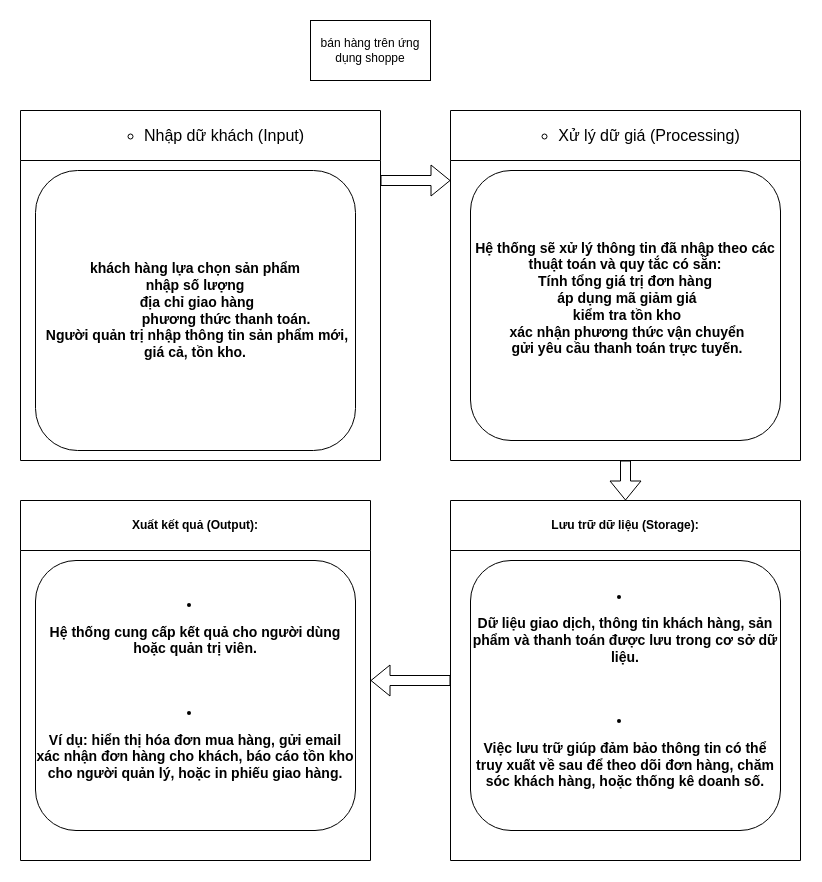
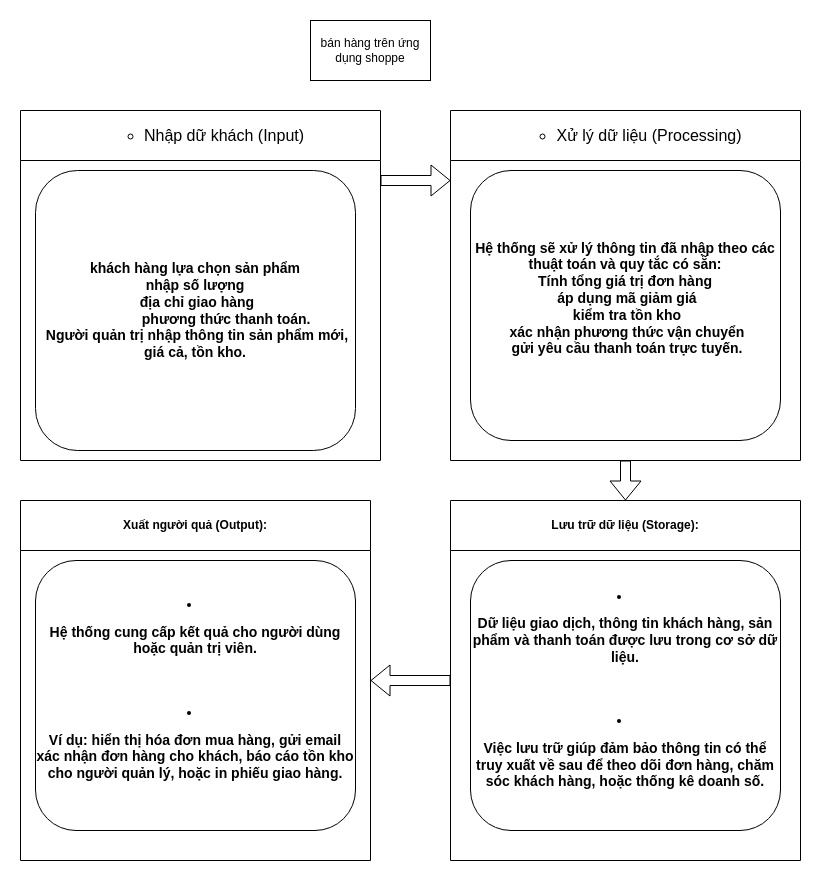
  <mxCell id="0" />
  <mxCell id="1" parent="0" />
  <mxCell id="2" value="&lt;ul style=&quot;box-sizing: border-box; margin: 0px; padding: 0px 0px 0px 2rem; list-style: circle; font-family: Arial, sans-serif; font-size: 16px; font-weight: 400; text-align: left; white-space: pre; background-color: rgb(255, 255, 255); padding-inline-start: 48px;&quot;&gt;&lt;li style=&quot;box-sizing: border-box; margin: 0px; padding: 0px; background-color: transparent; font-size: 12pt; font-variant-numeric: normal; font-variant-east-asian: normal; font-variant-alternates: normal; font-variant-position: normal; font-variant-emoji: normal; list-style-type: circle; vertical-align: baseline;&quot; aria-level=&quot;2&quot; dir=&quot;ltr&quot;&gt;&lt;span style=&quot;box-sizing: border-box; margin: 0px; padding: 0px; background-color: transparent; font-size: 12pt;&quot;&gt;&lt;span style=&quot;box-sizing: border-box; margin: 0px; padding: 0px; font-variant-numeric: normal; font-variant-east-asian: normal; font-variant-alternates: normal; font-variant-position: normal; font-variant-emoji: normal; vertical-align: baseline; text-wrap-mode: wrap;&quot;&gt;Nhập dữ khách (Input)&lt;/span&gt;&lt;/span&gt;&lt;/li&gt;&lt;/ul&gt;" style="swimlane;whiteSpace=wrap;html=1;startSize=50;" vertex="1" parent="1"><mxGeometry y="110" width="360" height="350" as="geometry" x="20" /></mxCell>
  <mxCell id="3" value="&lt;font style=&quot;font-size: 14px;&quot;&gt;&lt;b&gt; khách hàng lựa chọn sản phẩm&lt;/b&gt;&lt;/font&gt;&lt;div&gt;&lt;span style=&quot;background-color: transparent; color: light-dark(rgb(0, 0, 0), rgb(255, 255, 255));&quot;&gt;&lt;font style=&quot;font-size: 14px;&quot;&gt;&lt;b&gt;nhập số lượng&lt;/b&gt;&lt;/font&gt;&lt;/span&gt;&lt;div&gt;&lt;font style=&quot;font-size: 14px;&quot;&gt;&lt;b&gt;&amp;nbsp;địa chỉ giao hàng&lt;/b&gt;&lt;/font&gt;&lt;/div&gt;&lt;div&gt;&lt;font style=&quot;font-size: 14px;&quot;&gt;&lt;b&gt;&amp;nbsp; &amp;nbsp; &amp;nbsp; &amp;nbsp; &amp;nbsp; &amp;nbsp; &amp;nbsp; &amp;nbsp; phương thức thanh toán.&lt;/b&gt;&lt;/font&gt;&lt;/div&gt;&lt;div&gt;&lt;font style=&quot;font-size: 14px;&quot;&gt;&lt;b&gt;&amp;nbsp;Người quản trị nhập thông tin sản phẩm mới, giá cả, tồn kho.&lt;/b&gt;&lt;/font&gt;&lt;/div&gt;&lt;/div&gt;" style="rounded=1;whiteSpace=wrap;html=1;" vertex="1" parent="2"><mxGeometry x="15" y="60" width="320" height="280" as="geometry" /></mxCell>
- <mxCell id="4" value="&lt;ul style=&quot;box-sizing: border-box; margin: 0px; padding: 0px 0px 0px 2rem; list-style: circle; font-family: Arial, sans-serif; font-size: 16px; font-weight: 400; text-align: left; white-space: pre; background-color: rgb(255, 255, 255); padding-inline-start: 48px;&quot;&gt;&lt;li style=&quot;box-sizing: border-box; margin: 0px; padding: 0px; background-color: transparent; font-size: 12pt; font-variant-numeric: normal; font-variant-east-asian: normal; font-variant-alternates: normal; font-variant-position: normal; font-variant-emoji: normal; list-style-type: circle; vertical-align: baseline;&quot; aria-level=&quot;2&quot; dir=&quot;ltr&quot;&gt;&lt;span style=&quot;box-sizing: border-box; margin: 0px; padding: 0px; background-color: transparent; font-size: 12pt;&quot;&gt;&lt;span style=&quot;box-sizing: border-box; margin: 0px; padding: 0px; font-variant-numeric: normal; font-variant-east-asian: normal; font-variant-alternates: normal; font-variant-position: normal; font-variant-emoji: normal; vertical-align: baseline; text-wrap-mode: wrap;&quot;&gt;Xử lý dữ giá (Processing)&lt;/span&gt;&lt;/span&gt;&lt;/li&gt;&lt;/ul&gt;" style="swimlane;whiteSpace=wrap;html=1;startSize=50;" vertex="1" parent="1"><mxGeometry x="450" y="110" width="350" height="350" as="geometry" /></mxCell>
+ <mxCell id="4" value="&lt;ul style=&quot;box-sizing: border-box; margin: 0px; padding: 0px 0px 0px 2rem; list-style: circle; font-family: Arial, sans-serif; font-size: 16px; font-weight: 400; text-align: left; white-space: pre; background-color: rgb(255, 255, 255); padding-inline-start: 48px;&quot;&gt;&lt;li style=&quot;box-sizing: border-box; margin: 0px; padding: 0px; background-color: transparent; font-size: 12pt; font-variant-numeric: normal; font-variant-east-asian: normal; font-variant-alternates: normal; font-variant-position: normal; font-variant-emoji: normal; list-style-type: circle; vertical-align: baseline;&quot; aria-level=&quot;2&quot; dir=&quot;ltr&quot;&gt;&lt;span style=&quot;box-sizing: border-box; margin: 0px; padding: 0px; background-color: transparent; font-size: 12pt;&quot;&gt;&lt;span style=&quot;box-sizing: border-box; margin: 0px; padding: 0px; font-variant-numeric: normal; font-variant-east-asian: normal; font-variant-alternates: normal; font-variant-position: normal; font-variant-emoji: normal; vertical-align: baseline; text-wrap-mode: wrap;&quot;&gt;Xử lý dữ liệu (Processing)&lt;/span&gt;&lt;/span&gt;&lt;/li&gt;&lt;/ul&gt;" style="swimlane;whiteSpace=wrap;html=1;startSize=50;" vertex="1" parent="1"><mxGeometry x="450" y="110" width="350" height="350" as="geometry" /></mxCell>
  <mxCell id="5" value="&lt;font style=&quot;font-size: 14px;&quot;&gt;&lt;b&gt;Hệ thống sẽ xử lý thông tin đã nhập theo các thuật toán và quy tắc có sẵn:&lt;/b&gt;&lt;/font&gt;&lt;div&gt;&lt;font style=&quot;font-size: 14px;&quot;&gt;&lt;b&gt;Tính tổng giá trị đơn hàng&lt;/b&gt;&lt;/font&gt;&lt;/div&gt;&lt;div&gt;&lt;font style=&quot;font-size: 14px;&quot;&gt;&lt;b&gt;&amp;nbsp;áp dụng mã giảm giá&lt;/b&gt;&lt;/font&gt;&lt;/div&gt;&lt;div&gt;&lt;font style=&quot;font-size: 14px;&quot;&gt;&lt;b&gt;&amp;nbsp;kiểm tra tồn kho&lt;/b&gt;&lt;/font&gt;&lt;/div&gt;&lt;div&gt;&lt;font style=&quot;font-size: 14px;&quot;&gt;&lt;b&gt;&amp;nbsp;xác nhận phương thức vận chuyển&lt;/b&gt;&lt;/font&gt;&lt;/div&gt;&lt;div&gt;&lt;font style=&quot;font-size: 14px;&quot;&gt;&lt;b&gt;&amp;nbsp;gửi yêu cầu thanh toán trực tuyến.&lt;br&gt;&lt;/b&gt;&lt;/font&gt;&lt;div&gt;&lt;br&gt;&lt;/div&gt;&lt;/div&gt;" style="rounded=1;whiteSpace=wrap;html=1;" vertex="1" parent="4"><mxGeometry x="20" y="60" width="310" height="270" as="geometry" /></mxCell>
  <mxCell id="6" value="Lưu trữ dữ liệu (Storage):" style="swimlane;whiteSpace=wrap;html=1;startSize=50;" vertex="1" parent="1"><mxGeometry x="450" y="500" width="350" height="360" as="geometry" /></mxCell>
  <mxCell id="7" value="&lt;li data-end=&quot;929&quot; data-start=&quot;832&quot;&gt;&lt;p data-end=&quot;929&quot; data-start=&quot;834&quot;&gt;&lt;font style=&quot;font-size: 14px;&quot;&gt;&lt;b&gt;Dữ liệu giao dịch, thông tin khách hàng, sản phẩm và thanh toán được lưu trong cơ sở dữ liệu.&lt;/b&gt;&lt;/font&gt;&lt;/p&gt;&lt;font style=&quot;font-size: 14px;&quot;&gt;&lt;b&gt;&lt;br&gt;&lt;/b&gt;&lt;/font&gt;&lt;/li&gt;&lt;font style=&quot;font-size: 14px;&quot;&gt;&lt;b&gt;&lt;br&gt;&lt;/b&gt;&lt;/font&gt;&lt;li data-end=&quot;1063&quot; data-start=&quot;933&quot;&gt;&lt;font style=&quot;font-size: 14px;&quot;&gt;&lt;b&gt;&lt;br&gt;&lt;/b&gt;&lt;/font&gt;&lt;p data-end=&quot;1063&quot; data-start=&quot;935&quot;&gt;&lt;font style=&quot;font-size: 14px;&quot;&gt;&lt;b&gt;Việc lưu trữ giúp đảm bảo thông tin có thể truy xuất về sau để theo dõi đơn hàng, chăm sóc khách hàng, hoặc thống kê doanh số.&lt;/b&gt;&lt;/font&gt;&lt;/p&gt;&lt;/li&gt;" style="rounded=1;whiteSpace=wrap;html=1;" vertex="1" parent="6"><mxGeometry x="20" y="60" width="310" height="270" as="geometry" /></mxCell>
- <mxCell id="8" value="Xuất kết quả (Output):" style="swimlane;whiteSpace=wrap;html=1;startSize=50;" vertex="1" parent="1"><mxGeometry y="500" width="350" height="360" as="geometry" x="20" /></mxCell>
+ <mxCell id="8" value="Xuất người quả (Output):" style="swimlane;whiteSpace=wrap;html=1;startSize=50;" vertex="1" parent="1"><mxGeometry y="500" width="350" height="360" as="geometry" x="20" /></mxCell>
  <mxCell id="9" value="&lt;li data-end=&quot;1164&quot; data-start=&quot;1100&quot;&gt;&lt;p data-end=&quot;1164&quot; data-start=&quot;1102&quot;&gt;&lt;font style=&quot;font-size: 14px;&quot;&gt;&lt;b&gt;Hệ thống cung cấp kết quả cho người dùng hoặc quản trị viên.&lt;/b&gt;&lt;/font&gt;&lt;/p&gt;&lt;font style=&quot;font-size: 14px;&quot;&gt;&lt;b&gt;&lt;br&gt;&lt;/b&gt;&lt;/font&gt;&lt;/li&gt;&lt;font style=&quot;font-size: 14px;&quot;&gt;&lt;b&gt;&lt;br&gt;&lt;/b&gt;&lt;/font&gt;&lt;li data-end=&quot;1304&quot; data-start=&quot;1168&quot;&gt;&lt;font style=&quot;font-size: 14px;&quot;&gt;&lt;b&gt;&lt;br&gt;&lt;/b&gt;&lt;/font&gt;&lt;p data-end=&quot;1304&quot; data-start=&quot;1170&quot;&gt;&lt;font style=&quot;font-size: 14px;&quot;&gt;&lt;b&gt;Ví dụ: hiển thị hóa đơn mua hàng, gửi email xác nhận đơn hàng cho khách, báo cáo tồn kho cho người quản lý, hoặc in phiếu giao hàng.&lt;/b&gt;&lt;/font&gt;&lt;/p&gt;&lt;/li&gt;" style="rounded=1;whiteSpace=wrap;html=1;" vertex="1" parent="8"><mxGeometry x="15" y="60" width="320" height="270" as="geometry" /></mxCell>
  <mxCell id="10" value="" style="shape=flexArrow;endArrow=classic;html=1;rounded=0;" edge="1" parent="1"><mxGeometry width="50" height="50" relative="1" as="geometry"><mxPoint x="380" y="180" as="sourcePoint" /><mxPoint x="450" y="180" as="targetPoint" /><Array as="points" /></mxGeometry></mxCell>
  <mxCell id="11" value="" style="shape=flexArrow;endArrow=classic;html=1;rounded=0;exitX=0.5;exitY=1;exitDx=0;exitDy=0;entryX=0.5;entryY=0;entryDx=0;entryDy=0;" edge="1" parent="1" source="4" target="6"><mxGeometry width="50" height="50" relative="1" as="geometry"><mxPoint x="410" y="270" as="sourcePoint" /><mxPoint x="460" y="220" as="targetPoint" /></mxGeometry></mxCell>
  <mxCell id="12" value="" style="shape=flexArrow;endArrow=classic;html=1;rounded=0;exitX=0;exitY=0.5;exitDx=0;exitDy=0;entryX=1;entryY=0.5;entryDx=0;entryDy=0;" edge="1" parent="1" source="6" target="8"><mxGeometry width="50" height="50" relative="1" as="geometry"><mxPoint x="410" y="270" as="sourcePoint" /><mxPoint x="460" y="220" as="targetPoint" /></mxGeometry></mxCell>
  <mxCell id="13" value="bán hàng trên ứng dụng shoppe" style="whiteSpace=wrap;html=1;" vertex="1" parent="1"><mxGeometry x="310" y="20" width="120" height="60" as="geometry" /></mxCell>
